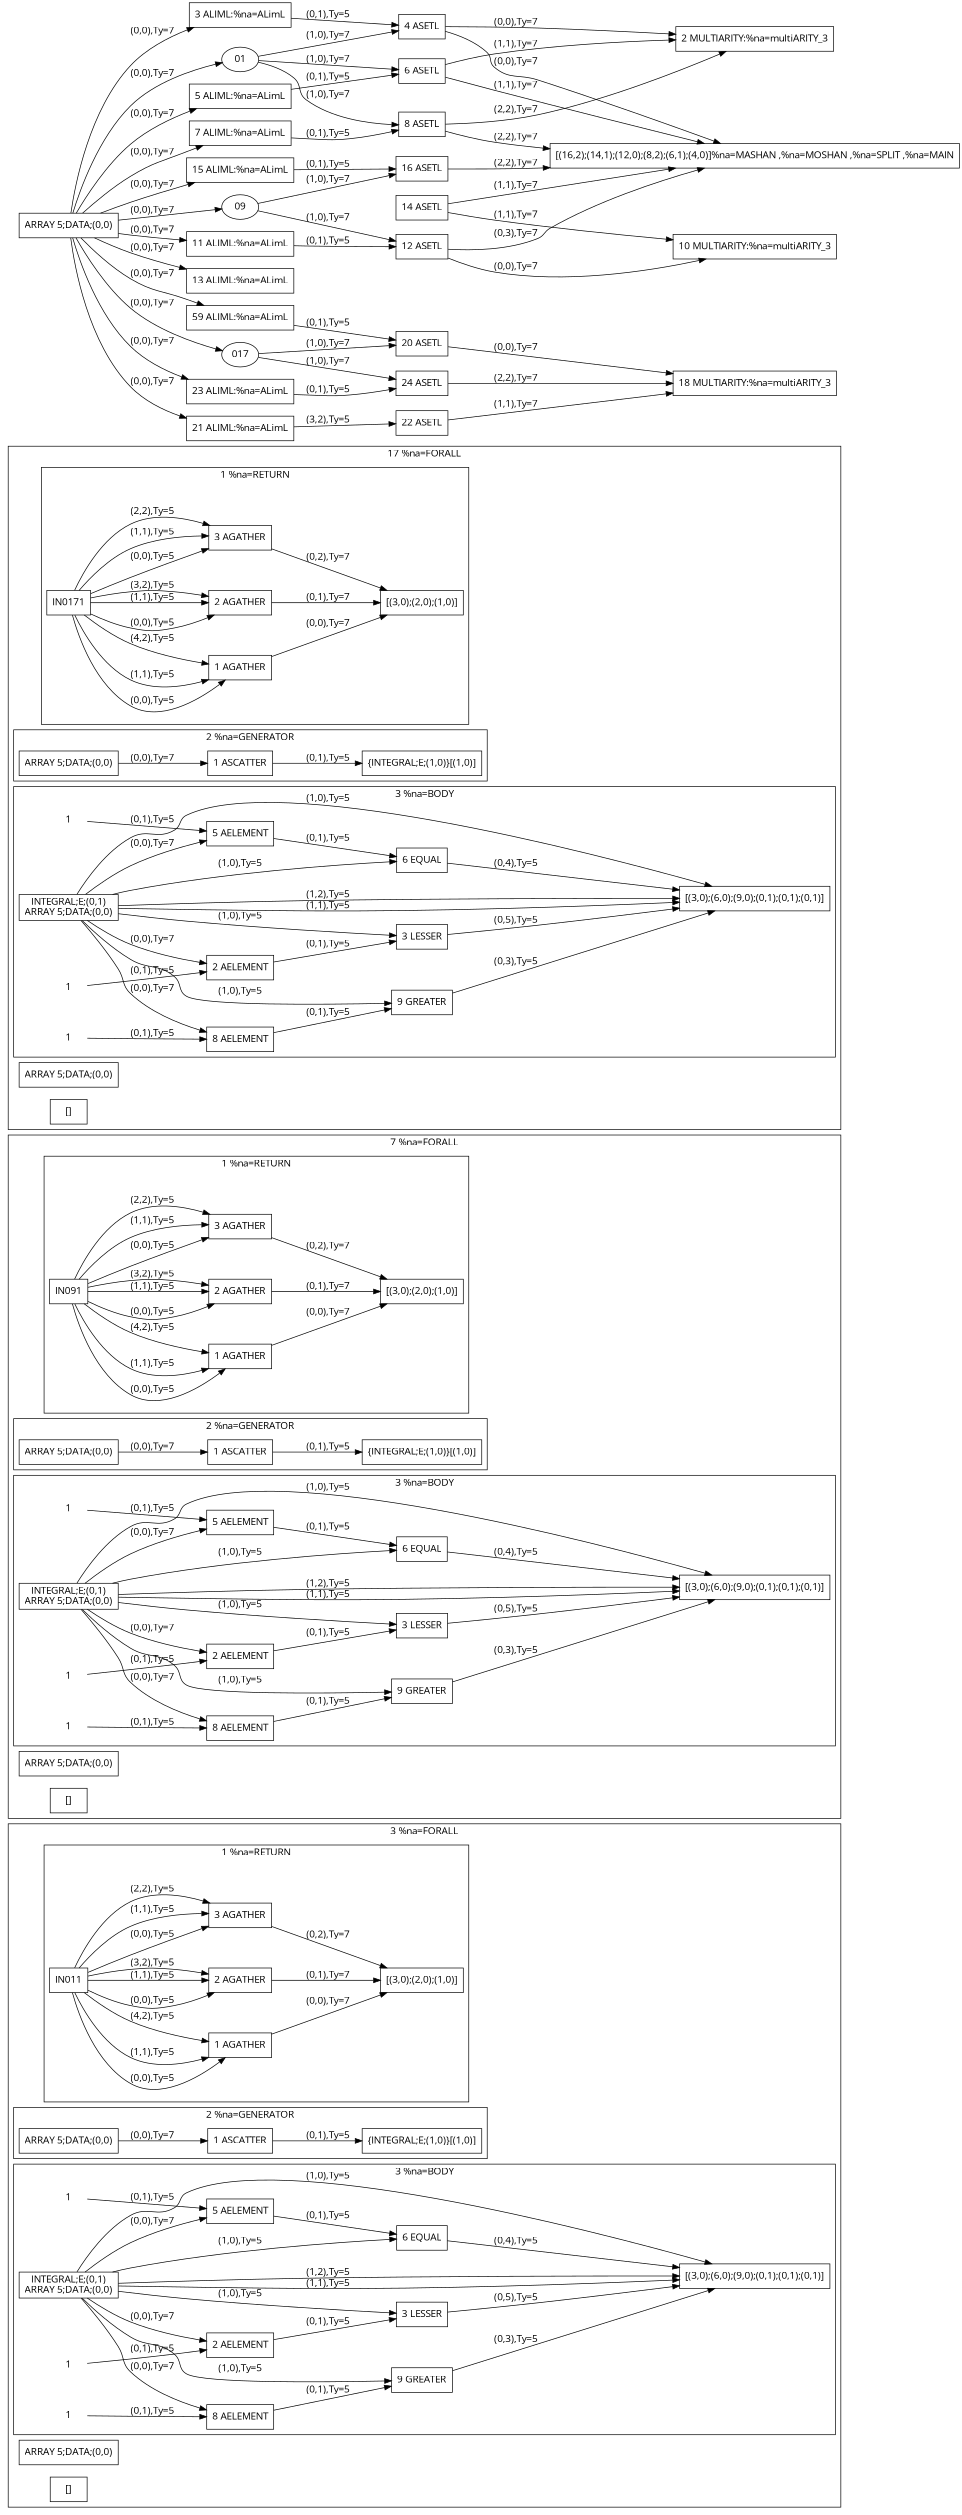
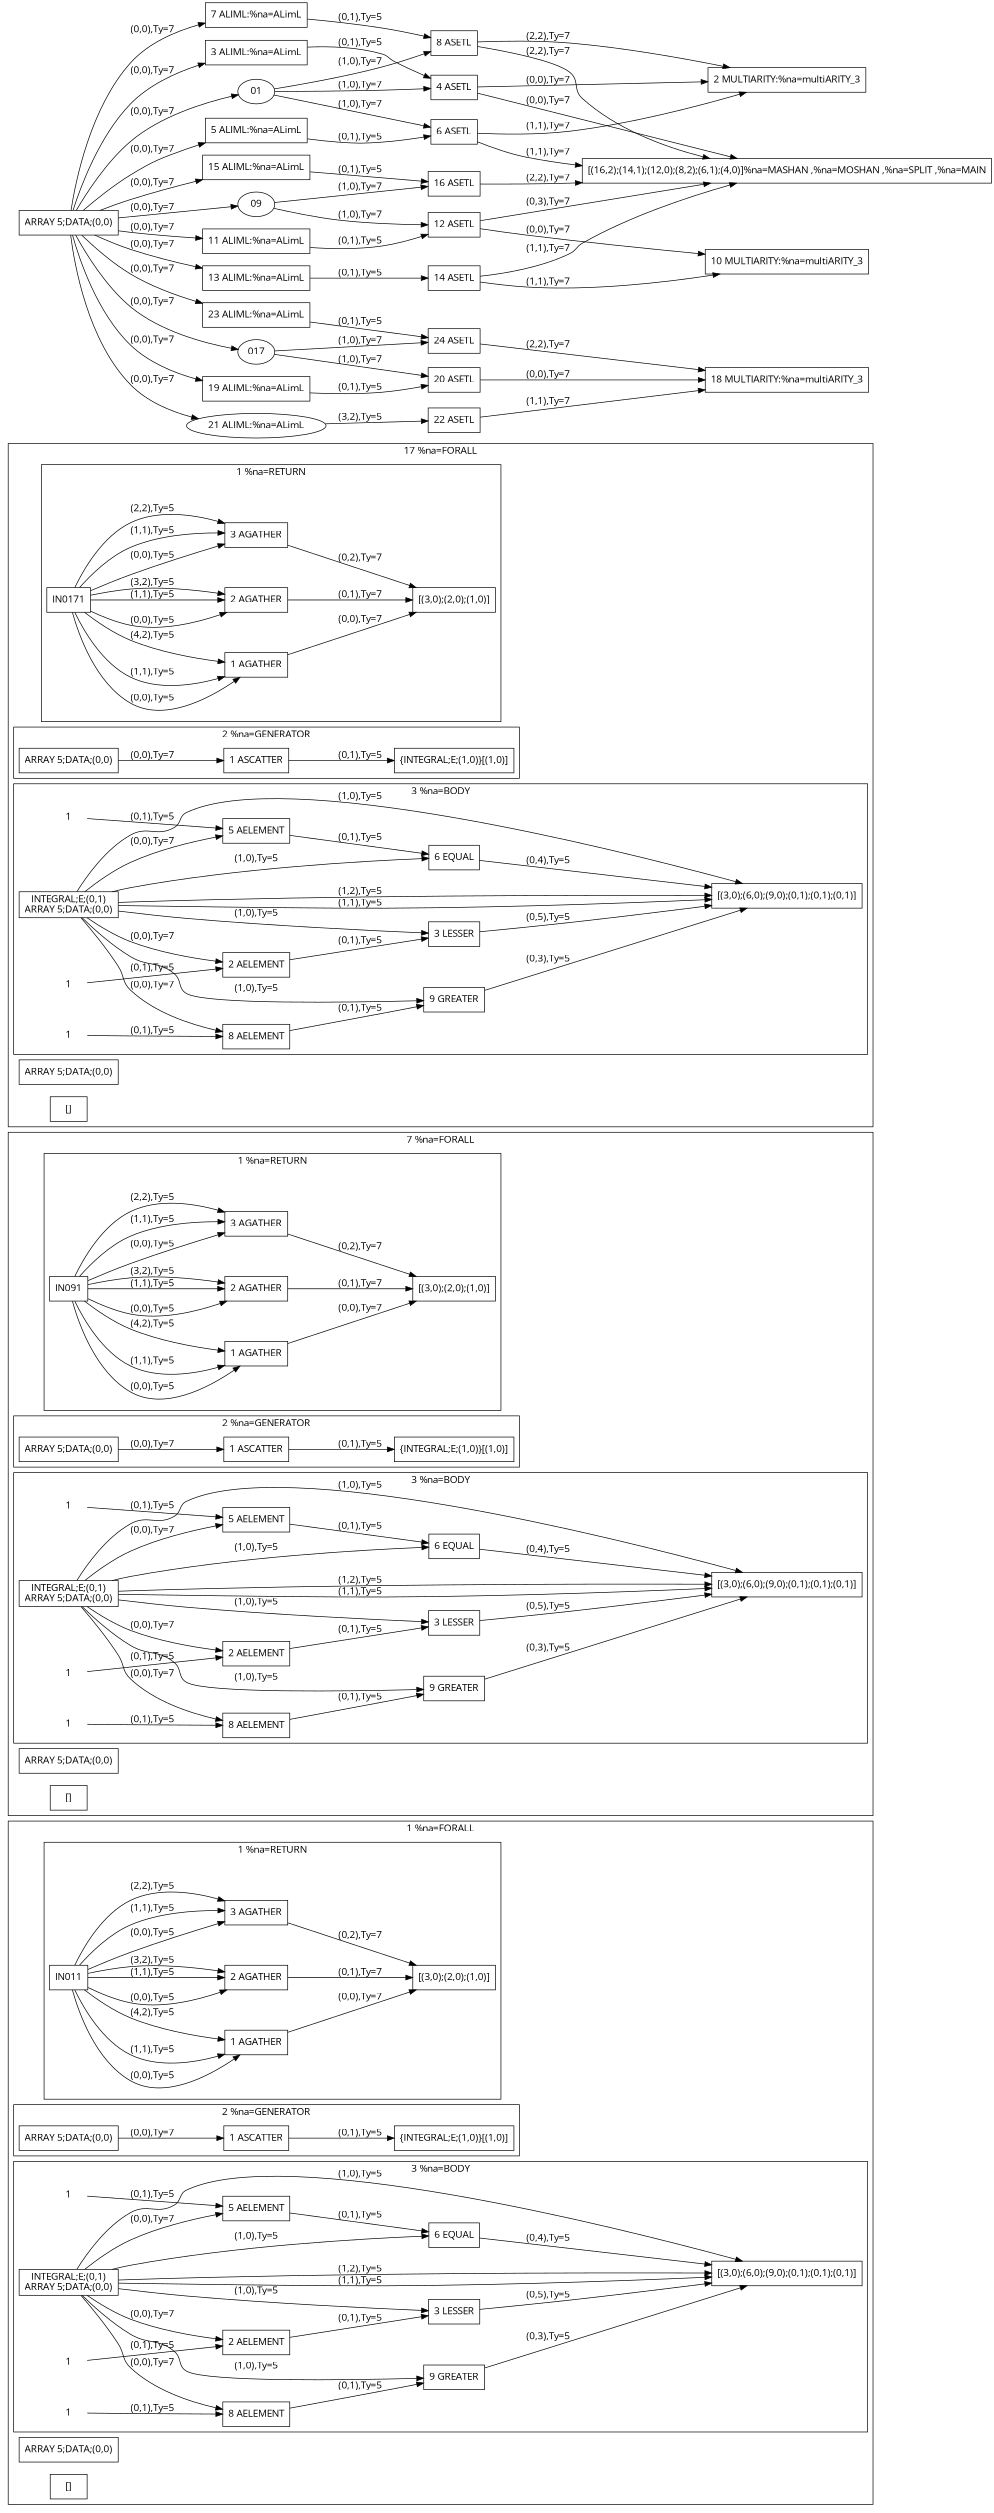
  digraph {
    fontname="Open Sans"
    newrank=true
    rankdir=LR
    node [fontname="Open Sans" shape=rect]
    edge [fontname="Open Sans"]
    IN011
    n2 [label="1 AGATHER"]
    n3 [label="2 AGATHER"]
    n4 [label="3 AGATHER"]
    n5 [label="[(3,0);(2,0);(1,0)]"]
    n6 [label="ARRAY 5;DATA;(0,0)"]
    n7 [label="1 ASCATTER"]
    n8 [label="{INTEGRAL;E;(1,0)}[(1,0)]"]
    n9 [label="INTEGRAL;E;(0,1)\nARRAY 5;DATA;(0,0)"]
    n10 [label="[(3,0);(6,0);(9,0);(0,1);(0,1);(0,1)]"]
    n11 [label="2 AELEMENT"]
    n12 [label="3 LESSER"]
    n13 [label="5 AELEMENT"]
    n14 [label="6 EQUAL"]
    n15 [label="8 AELEMENT"]
    n16 [label="9 GREATER"]
    n17 [label=1 shape=plaintext]
    n18 [label=1 shape=plaintext]
    n19 [label=1 shape=plaintext]
    n20 [label="ARRAY 5;DATA;(0,0)"]
    n21 [label="[]"]
    IN091
    n23 [label="1 AGATHER"]
    n24 [label="2 AGATHER"]
    n25 [label="3 AGATHER"]
    n26 [label="[(3,0);(2,0);(1,0)]"]
    n27 [label="ARRAY 5;DATA;(0,0)"]
    n28 [label="1 ASCATTER"]
    n29 [label="{INTEGRAL;E;(1,0)}[(1,0)]"]
    n30 [label="INTEGRAL;E;(0,1)\nARRAY 5;DATA;(0,0)"]
    n31 [label="[(3,0);(6,0);(9,0);(0,1);(0,1);(0,1)]"]
    n32 [label="2 AELEMENT"]
    n33 [label="3 LESSER"]
    n34 [label="5 AELEMENT"]
    n35 [label="6 EQUAL"]
    n36 [label="8 AELEMENT"]
    n37 [label="9 GREATER"]
    n38 [label=1 shape=plaintext]
    n39 [label=1 shape=plaintext]
    n40 [label=1 shape=plaintext]
    n41 [label="ARRAY 5;DATA;(0,0)"]
    n42 [label="[]"]
    IN0171
    n44 [label="1 AGATHER"]
    n45 [label="2 AGATHER"]
    n46 [label="3 AGATHER"]
    n47 [label="[(3,0);(2,0);(1,0)]"]
    n48 [label="ARRAY 5;DATA;(0,0)"]
    n49 [label="1 ASCATTER"]
    n50 [label="{INTEGRAL;E;(1,0)}[(1,0)]"]
    n51 [label="INTEGRAL;E;(0,1)\nARRAY 5;DATA;(0,0)"]
    n52 [label="[(3,0);(6,0);(9,0);(0,1);(0,1);(0,1)]"]
    n53 [label="2 AELEMENT"]
    n54 [label="3 LESSER"]
    n55 [label="5 AELEMENT"]
    n56 [label="6 EQUAL"]
    n57 [label="8 AELEMENT"]
    n58 [label="9 GREATER"]
    n59 [label=1 shape=plaintext]
    n60 [label=1 shape=plaintext]
    n61 [label=1 shape=plaintext]
    n62 [label="ARRAY 5;DATA;(0,0)"]
    n63 [label="[]"]
    n64 [label="ARRAY 5;DATA;(0,0)"]
    n65 [label="3 ALIML:%na=ALimL"]
    n66 [label="5 ALIML:%na=ALimL"]
    n67 [label="7 ALIML:%na=ALimL"]
    n68 [label="11 ALIML:%na=ALimL"]
    n69 [label="13 ALIML:%na=ALimL"]
    n70 [label="15 ALIML:%na=ALimL"]
-   n71 [label="59 ALIML:%na=ALimL"]
-   n72 [label="21 ALIML:%na=ALimL"]
+   n71 [label="19 ALIML:%na=ALimL"]
+   n72 [label="21 ALIML:%na=ALimL" shape=ellipse]
    n73 [label="23 ALIML:%na=ALimL"]
    01 [shape=""]
    09 [shape=""]
    017 [shape=""]
    n77 [label="4 ASETL"]
    n78 [label="6 ASETL"]
    n79 [label="8 ASETL"]
    n80 [label="12 ASETL"]
    n81 [label="14 ASETL"]
    n82 [label="16 ASETL"]
    n83 [label="20 ASETL"]
    n84 [label="22 ASETL"]
    n85 [label="24 ASETL"]
    n86 [label="[(16,2);(14,1);(12,0);(8,2);(6,1);(4,0)]%na=MASHAN ,%na=MOSHAN ,%na=SPLIT ,%na=MAIN"]
    n87 [label="2 MULTIARITY:%na=multiARITY_3"]
    n88 [label="10 MULTIARITY:%na=multiARITY_3"]
    n89 [label="18 MULTIARITY:%na=multiARITY_3"]
    subgraph cluster_1 {
-     label="3 %na=FORALL"
+     label="1 %na=FORALL"
      n20
      n21
      subgraph cluster_2 {
        label="1 %na=RETURN"
        IN011
        n2
        n3
        n4
        n5
      }
      subgraph cluster_3 {
        label="2 %na=GENERATOR"
        n6
        n7
        n8
      }
      subgraph cluster_4 {
        label="3 %na=BODY"
        n9
        n10
        n11
        n12
        n13
        n14
        n15
        n16
        n17
        n18
        n19
      }
    }
    subgraph cluster_5 {
      label="7 %na=FORALL"
      n41
      n42
      subgraph cluster_6 {
        label="1 %na=RETURN"
        IN091
        n23
        n24
        n25
        n26
      }
      subgraph cluster_7 {
        label="2 %na=GENERATOR"
        n27
        n28
        n29
      }
      subgraph cluster_8 {
        label="3 %na=BODY"
        n30
        n31
        n32
        n33
        n34
        n35
        n36
        n37
        n38
        n39
        n40
      }
    }
    subgraph cluster_9 {
      label="17 %na=FORALL"
      n62
      n63
      subgraph cluster_10 {
        label="1 %na=RETURN"
        IN0171
        n44
        n45
        n46
        n47
      }
      subgraph cluster_11 {
        label="2 %na=GENERATOR"
        n48
        n49
        n50
      }
      subgraph cluster_12 {
        label="3 %na=BODY"
        n51
        n52
        n53
        n54
        n55
        n56
        n57
        n58
        n59
        n60
        n61
      }
    }
    IN011 -> n2 [label="(0,0),Ty=5"]
    IN011 -> n2 [label="(1,1),Ty=5"]
    IN011 -> n2 [label="(4,2),Ty=5"]
    IN011 -> n3 [label="(0,0),Ty=5"]
    IN011 -> n3 [label="(1,1),Ty=5"]
    IN011 -> n3 [label="(3,2),Ty=5"]
    IN011 -> n4 [label="(0,0),Ty=5"]
    IN011 -> n4 [label="(1,1),Ty=5"]
    IN011 -> n4 [label="(2,2),Ty=5"]
    n2 -> n5 [label="(0,0),Ty=7"]
    n3 -> n5 [label="(0,1),Ty=7"]
    n4 -> n5 [label="(0,2),Ty=7"]
    n6 -> n7 [label="(0,0),Ty=7"]
    n7 -> n8 [label="(0,1),Ty=5"]
    n9 -> n10 [label="(1,0),Ty=5"]
    n9 -> n10 [label="(1,1),Ty=5"]
    n9 -> n10 [label="(1,2),Ty=5"]
    n9 -> n11 [label="(0,0),Ty=7"]
    n9 -> n12 [label="(1,0),Ty=5"]
    n9 -> n13 [label="(0,0),Ty=7"]
    n9 -> n14 [label="(1,0),Ty=5"]
    n9 -> n15 [label="(0,0),Ty=7"]
    n9 -> n16 [label="(1,0),Ty=5"]
    n11 -> n12 [label="(0,1),Ty=5"]
    n12 -> n10 [label="(0,5),Ty=5"]
    n13 -> n14 [label="(0,1),Ty=5"]
    n14 -> n10 [label="(0,4),Ty=5"]
    n15 -> n16 [label="(0,1),Ty=5"]
    n16 -> n10 [label="(0,3),Ty=5"]
    n17 -> n11 [label="(0,1),Ty=5"]
    n18 -> n13 [label="(0,1),Ty=5"]
    n19 -> n15 [label="(0,1),Ty=5"]
    IN091 -> n23 [label="(0,0),Ty=5"]
    IN091 -> n23 [label="(1,1),Ty=5"]
    IN091 -> n23 [label="(4,2),Ty=5"]
    IN091 -> n24 [label="(0,0),Ty=5"]
    IN091 -> n24 [label="(1,1),Ty=5"]
    IN091 -> n24 [label="(3,2),Ty=5"]
    IN091 -> n25 [label="(0,0),Ty=5"]
    IN091 -> n25 [label="(1,1),Ty=5"]
    IN091 -> n25 [label="(2,2),Ty=5"]
    n23 -> n26 [label="(0,0),Ty=7"]
    n24 -> n26 [label="(0,1),Ty=7"]
    n25 -> n26 [label="(0,2),Ty=7"]
    n27 -> n28 [label="(0,0),Ty=7"]
    n28 -> n29 [label="(0,1),Ty=5"]
    n30 -> n31 [label="(1,0),Ty=5"]
    n30 -> n31 [label="(1,1),Ty=5"]
    n30 -> n31 [label="(1,2),Ty=5"]
    n30 -> n32 [label="(0,0),Ty=7"]
    n30 -> n33 [label="(1,0),Ty=5"]
    n30 -> n34 [label="(0,0),Ty=7"]
    n30 -> n35 [label="(1,0),Ty=5"]
    n30 -> n36 [label="(0,0),Ty=7"]
    n30 -> n37 [label="(1,0),Ty=5"]
    n32 -> n33 [label="(0,1),Ty=5"]
    n33 -> n31 [label="(0,5),Ty=5"]
    n34 -> n35 [label="(0,1),Ty=5"]
    n35 -> n31 [label="(0,4),Ty=5"]
    n36 -> n37 [label="(0,1),Ty=5"]
    n37 -> n31 [label="(0,3),Ty=5"]
    n38 -> n32 [label="(0,1),Ty=5"]
    n39 -> n34 [label="(0,1),Ty=5"]
    n40 -> n36 [label="(0,1),Ty=5"]
    IN0171 -> n44 [label="(0,0),Ty=5"]
    IN0171 -> n44 [label="(1,1),Ty=5"]
    IN0171 -> n44 [label="(4,2),Ty=5"]
    IN0171 -> n45 [label="(0,0),Ty=5"]
    IN0171 -> n45 [label="(1,1),Ty=5"]
    IN0171 -> n45 [label="(3,2),Ty=5"]
    IN0171 -> n46 [label="(0,0),Ty=5"]
    IN0171 -> n46 [label="(1,1),Ty=5"]
    IN0171 -> n46 [label="(2,2),Ty=5"]
    n44 -> n47 [label="(0,0),Ty=7"]
    n45 -> n47 [label="(0,1),Ty=7"]
    n46 -> n47 [label="(0,2),Ty=7"]
    n48 -> n49 [label="(0,0),Ty=7"]
    n49 -> n50 [label="(0,1),Ty=5"]
    n51 -> n52 [label="(1,0),Ty=5"]
    n51 -> n52 [label="(1,1),Ty=5"]
    n51 -> n52 [label="(1,2),Ty=5"]
    n51 -> n53 [label="(0,0),Ty=7"]
    n51 -> n54 [label="(1,0),Ty=5"]
    n51 -> n55 [label="(0,0),Ty=7"]
    n51 -> n56 [label="(1,0),Ty=5"]
    n51 -> n57 [label="(0,0),Ty=7"]
    n51 -> n58 [label="(1,0),Ty=5"]
    n53 -> n54 [label="(0,1),Ty=5"]
    n54 -> n52 [label="(0,5),Ty=5"]
    n55 -> n56 [label="(0,1),Ty=5"]
    n56 -> n52 [label="(0,4),Ty=5"]
    n57 -> n58 [label="(0,1),Ty=5"]
    n58 -> n52 [label="(0,3),Ty=5"]
    n59 -> n53 [label="(0,1),Ty=5"]
    n60 -> n55 [label="(0,1),Ty=5"]
    n61 -> n57 [label="(0,1),Ty=5"]
    n64 -> n65 [label="(0,0),Ty=7"]
    n64 -> n66 [label="(0,0),Ty=7"]
    n64 -> n67 [label="(0,0),Ty=7"]
    n64 -> n68 [label="(0,0),Ty=7"]
    n64 -> n69 [label="(0,0),Ty=7"]
    n64 -> n70 [label="(0,0),Ty=7"]
    n64 -> n71 [label="(0,0),Ty=7"]
    n64 -> n72 [label="(0,0),Ty=7"]
    n64 -> n73 [label="(0,0),Ty=7"]
    n64 -> 01 [label="(0,0),Ty=7"]
    n64 -> 09 [label="(0,0),Ty=7"]
    n64 -> 017 [label="(0,0),Ty=7"]
    n65 -> n77 [label="(0,1),Ty=5"]
    n66 -> n78 [label="(0,1),Ty=5"]
    n67 -> n79 [label="(0,1),Ty=5"]
    n68 -> n80 [label="(0,1),Ty=5"]
+   n69 -> n81 [label="(0,1),Ty=5"]
    n70 -> n82 [label="(0,1),Ty=5"]
    n71 -> n83 [label="(0,1),Ty=5"]
    n72 -> n84 [label="(3,2),Ty=5"]
    n73 -> n85 [label="(0,1),Ty=5"]
    01 -> n77 [label="(1,0),Ty=7"]
    01 -> n78 [label="(1,0),Ty=7"]
    01 -> n79 [label="(1,0),Ty=7"]
    09 -> n80 [label="(1,0),Ty=7"]
    09 -> n82 [label="(1,0),Ty=7"]
    017 -> n83 [label="(1,0),Ty=7"]
    017 -> n85 [label="(1,0),Ty=7"]
    n77 -> n86 [label="(0,0),Ty=7"]
    n77 -> n87 [label="(0,0),Ty=7"]
    n78 -> n86 [label="(1,1),Ty=7"]
    n78 -> n87 [label="(1,1),Ty=7"]
    n79 -> n86 [label="(2,2),Ty=7"]
    n79 -> n87 [label="(2,2),Ty=7"]
    n80 -> n86 [label="(0,3),Ty=7"]
    n80 -> n88 [label="(0,0),Ty=7"]
    n81 -> n86 [label="(1,1),Ty=7"]
    n81 -> n88 [label="(1,1),Ty=7"]
    n82 -> n86 [label="(2,2),Ty=7"]
    n83 -> n89 [label="(0,0),Ty=7"]
    n84 -> n89 [label="(1,1),Ty=7"]
    n85 -> n89 [label="(2,2),Ty=7"]
  }
